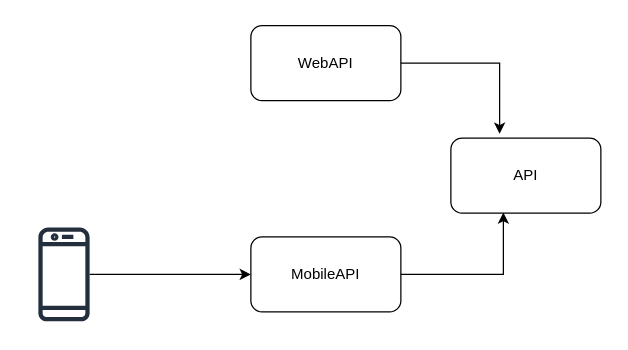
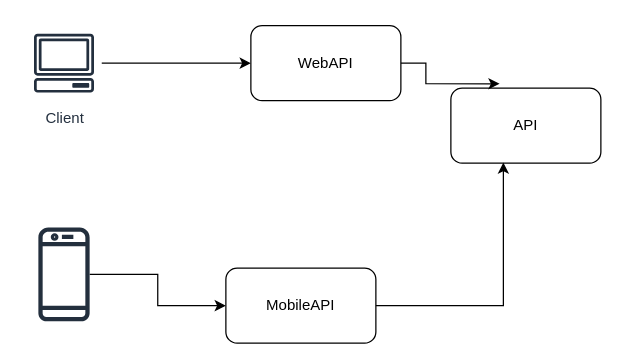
  <mxCell id="0" />
  <mxCell id="1" parent="0" />
  <mxCell id="2" style="edgeStyle=orthogonalEdgeStyle;rounded=0;orthogonalLoop=1;jettySize=auto;html=1;entryX=0;entryY=0.5;entryDx=0;entryDy=0;" edge="1" parent="1" source="3" target="7"><mxGeometry relative="1" as="geometry" /></mxCell>
  <mxCell id="3" value="" style="sketch=0;outlineConnect=0;fontColor=#232F3E;gradientColor=none;fillColor=#232F3D;strokeColor=none;dashed=0;verticalLabelPosition=bottom;verticalAlign=top;align=center;html=1;fontSize=12;fontStyle=0;aspect=fixed;pointerEvents=1;shape=mxgraph.aws4.mobile_client;" vertex="1" parent="1"><mxGeometry x="30" y="180" width="41" height="78" as="geometry" /></mxCell>
- <mxCell id="6" value="API" style="rounded=1;whiteSpace=wrap;html=1;" vertex="1" parent="1"><mxGeometry x="360" y="110" width="120" height="60" as="geometry" /></mxCell>
- <mxCell id="7" value="MobileAPI" style="rounded=1;whiteSpace=wrap;html=1;" vertex="1" parent="1"><mxGeometry x="200" y="189" width="120" height="60" as="geometry" /></mxCell>
+ <mxCell id="4" style="edgeStyle=orthogonalEdgeStyle;rounded=0;orthogonalLoop=1;jettySize=auto;html=1;" edge="1" parent="1" source="5" target="8"><mxGeometry relative="1" as="geometry" /></mxCell>
+ <mxCell id="5" value="Client" style="sketch=0;outlineConnect=0;fontColor=#232F3E;gradientColor=none;strokeColor=#232F3E;fillColor=#ffffff;dashed=0;verticalLabelPosition=bottom;verticalAlign=top;align=center;html=1;fontSize=12;fontStyle=0;aspect=fixed;shape=mxgraph.aws4.resourceIcon;resIcon=mxgraph.aws4.client;" vertex="1" parent="1"><mxGeometry x="20.5" y="20" width="60" height="60" as="geometry" /></mxCell>
+ <mxCell id="6" value="API" style="rounded=1;whiteSpace=wrap;html=1;" vertex="1" parent="1"><mxGeometry x="360" y="70" width="120" height="60" as="geometry" /></mxCell>
+ <mxCell id="7" value="MobileAPI" style="rounded=1;whiteSpace=wrap;html=1;" vertex="1" parent="1"><mxGeometry x="180" y="214" width="120" height="60" as="geometry" /></mxCell>
  <mxCell id="8" value="WebAPI" style="rounded=1;whiteSpace=wrap;html=1;" vertex="1" parent="1"><mxGeometry x="200" y="20" width="120" height="60" as="geometry" /></mxCell>
  <mxCell id="9" style="edgeStyle=orthogonalEdgeStyle;rounded=0;orthogonalLoop=1;jettySize=auto;html=1;entryX=0.35;entryY=0.992;entryDx=0;entryDy=0;entryPerimeter=0;" edge="1" parent="1" source="7" target="6"><mxGeometry relative="1" as="geometry" /></mxCell>
  <mxCell id="10" style="edgeStyle=orthogonalEdgeStyle;rounded=0;orthogonalLoop=1;jettySize=auto;html=1;entryX=0.325;entryY=-0.058;entryDx=0;entryDy=0;entryPerimeter=0;" edge="1" parent="1" source="8" target="6"><mxGeometry relative="1" as="geometry" /></mxCell>
